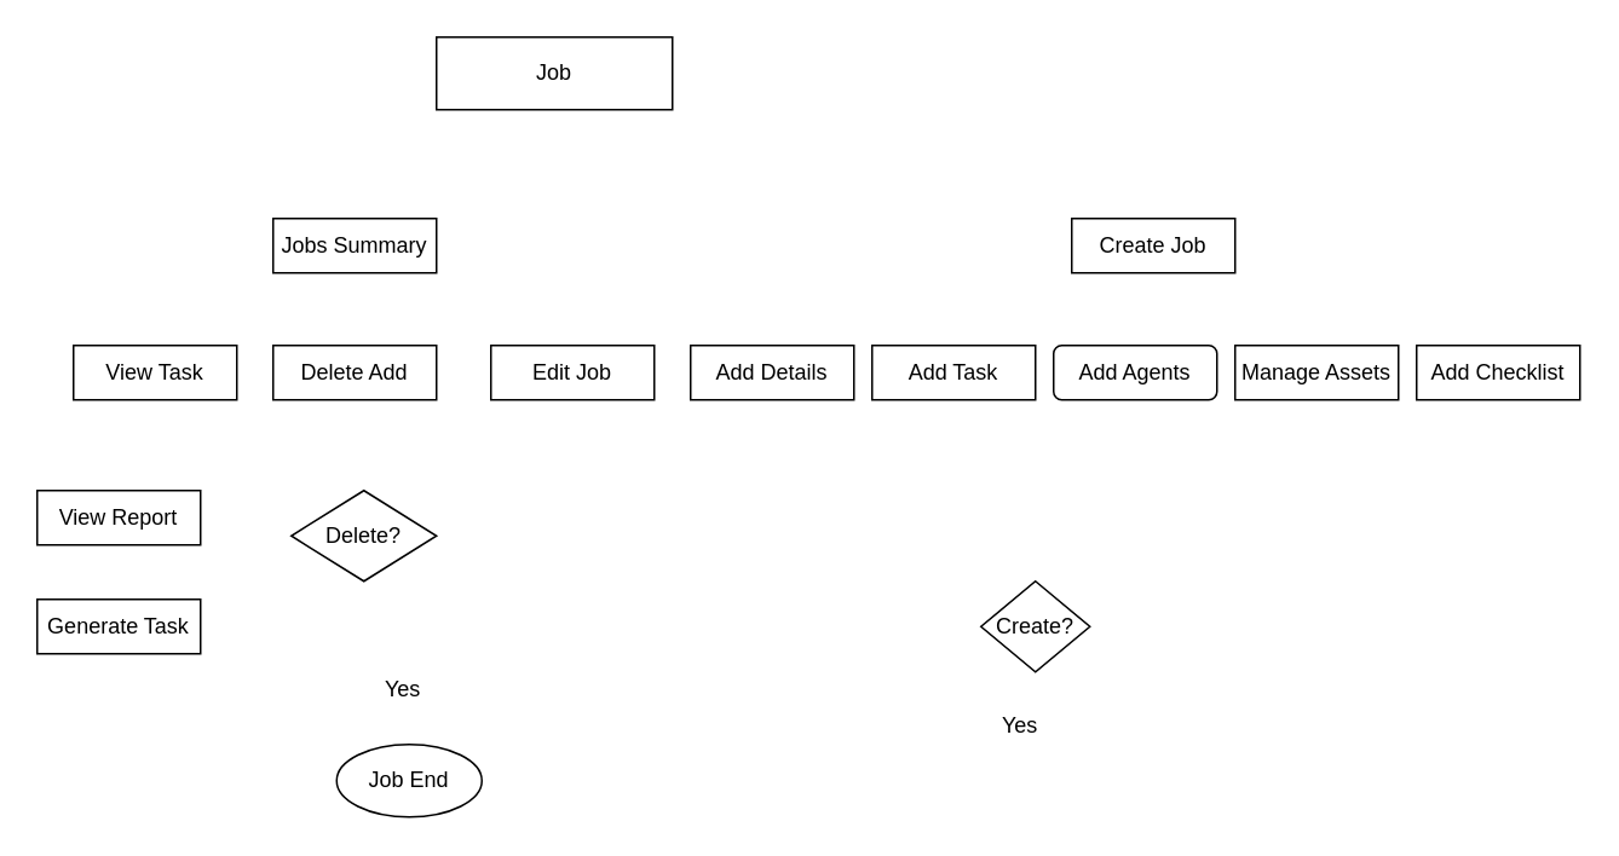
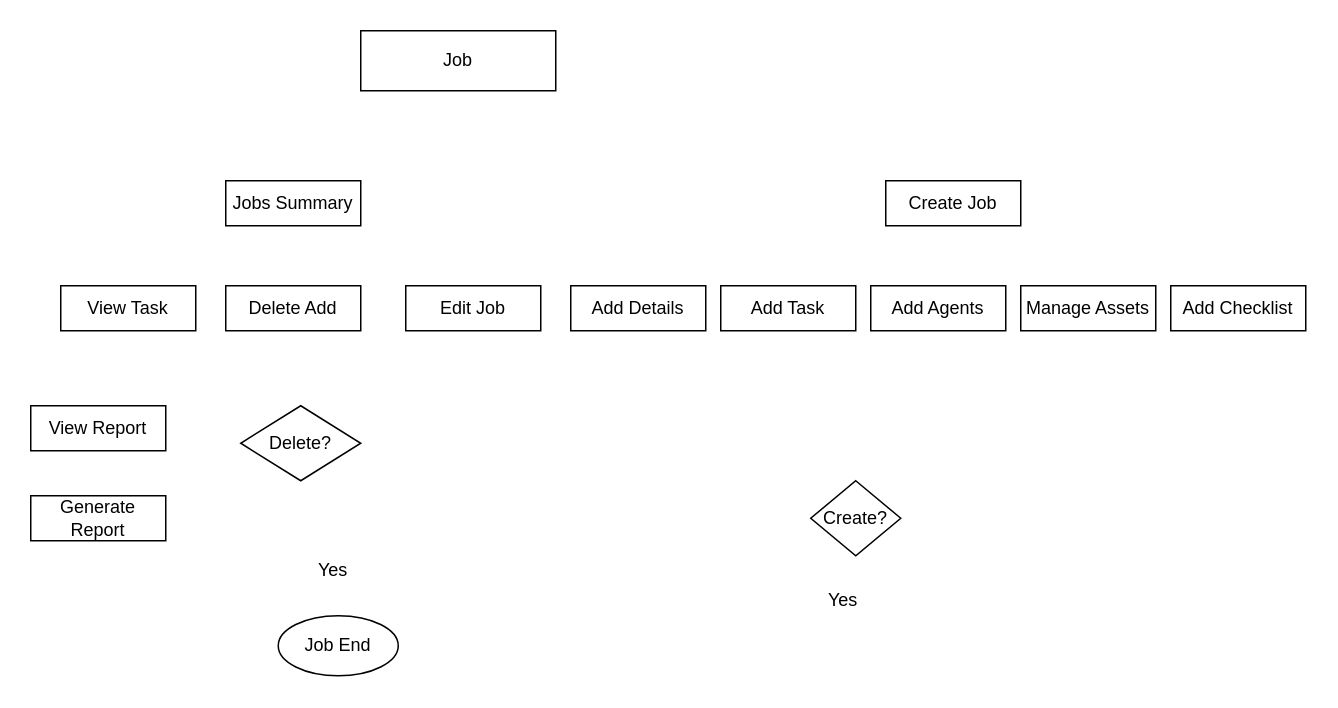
  <mxCell id="0" />
  <mxCell id="1" parent="0" />
  <mxCell id="2" value="Job" style="rounded=0;whiteSpace=wrap;html=1;" vertex="1" parent="1"><mxGeometry x="240" y="20" width="130" height="40" as="geometry" /></mxCell>
  <mxCell id="3" value="Jobs Summary" style="rounded=0;whiteSpace=wrap;html=1;" vertex="1" parent="1"><mxGeometry x="150" y="120" width="90" height="30" as="geometry" /></mxCell>
  <mxCell id="4" value="Create Job" style="rounded=0;whiteSpace=wrap;html=1;" vertex="1" parent="1"><mxGeometry x="590" y="120" width="90" height="30" as="geometry" /></mxCell>
  <mxCell id="5" value="Add Checklist" style="rounded=0;whiteSpace=wrap;html=1;" vertex="1" parent="1"><mxGeometry x="780" y="190" width="90" height="30" as="geometry" /></mxCell>
  <mxCell id="6" value="Add Details" style="rounded=0;whiteSpace=wrap;html=1;" vertex="1" parent="1"><mxGeometry x="380" y="190" width="90" height="30" as="geometry" /></mxCell>
  <mxCell id="7" value="Manage Assets" style="rounded=0;whiteSpace=wrap;html=1;" vertex="1" parent="1"><mxGeometry x="680" y="190" width="90" height="30" as="geometry" /></mxCell>
- <mxCell id="8" value="Add Agents" style="whiteSpace=wrap;html=1;rounded=1;" vertex="1" parent="1"><mxGeometry x="580" y="190" width="90" height="30" as="geometry" /></mxCell>
+ <mxCell id="8" value="Add Agents" style="rounded=0;whiteSpace=wrap;html=1;" vertex="1" parent="1"><mxGeometry x="580" y="190" width="90" height="30" as="geometry" /></mxCell>
  <mxCell id="9" value="Add Task" style="rounded=0;whiteSpace=wrap;html=1;" vertex="1" parent="1"><mxGeometry x="480" y="190" width="90" height="30" as="geometry" /></mxCell>
  <mxCell id="10" value="Delete Add" style="rounded=0;whiteSpace=wrap;html=1;" vertex="1" parent="1"><mxGeometry x="150" y="190" width="90" height="30" as="geometry" /></mxCell>
  <mxCell id="11" value="Edit Job" style="rounded=0;whiteSpace=wrap;html=1;" vertex="1" parent="1"><mxGeometry x="270" y="190" width="90" height="30" as="geometry" /></mxCell>
  <mxCell id="12" value="View Task" style="rounded=0;whiteSpace=wrap;html=1;" vertex="1" parent="1"><mxGeometry x="40" y="190" width="90" height="30" as="geometry" /></mxCell>
  <mxCell id="13" value="View Report" style="rounded=0;whiteSpace=wrap;html=1;" vertex="1" parent="1"><mxGeometry x="20" y="270" width="90" height="30" as="geometry" /></mxCell>
- <mxCell id="14" value="Generate Task" style="rounded=0;whiteSpace=wrap;html=1;" vertex="1" parent="1"><mxGeometry x="20" y="330" width="90" height="30" as="geometry" /></mxCell>
+ <mxCell id="14" value="Generate Report" style="rounded=0;whiteSpace=wrap;html=1;" vertex="1" parent="1"><mxGeometry x="20" y="330" width="90" height="30" as="geometry" /></mxCell>
  <mxCell id="15" value="Delete?" style="rhombus;whiteSpace=wrap;html=1;" vertex="1" parent="1"><mxGeometry x="160" y="270" width="80" height="50" as="geometry" /></mxCell>
  <mxCell id="16" value="Yes" style="text;html=1;resizable=0;points=[];autosize=1;align=left;verticalAlign=top;spacingTop=-4;" vertex="1" parent="1"><mxGeometry x="210" y="370" width="40" height="20" as="geometry" /></mxCell>
  <mxCell id="17" value="Job End" style="ellipse;whiteSpace=wrap;html=1;" vertex="1" parent="1"><mxGeometry x="185" y="410" width="80" height="40" as="geometry" /></mxCell>
  <mxCell id="18" value="Create?" style="rhombus;whiteSpace=wrap;html=1;" vertex="1" parent="1"><mxGeometry x="540" y="320" width="60" height="50" as="geometry" /></mxCell>
  <mxCell id="19" value="Yes" style="text;html=1;resizable=0;points=[];autosize=1;align=left;verticalAlign=top;spacingTop=-4;" vertex="1" parent="1"><mxGeometry x="550" y="390" width="40" height="20" as="geometry" /></mxCell>
